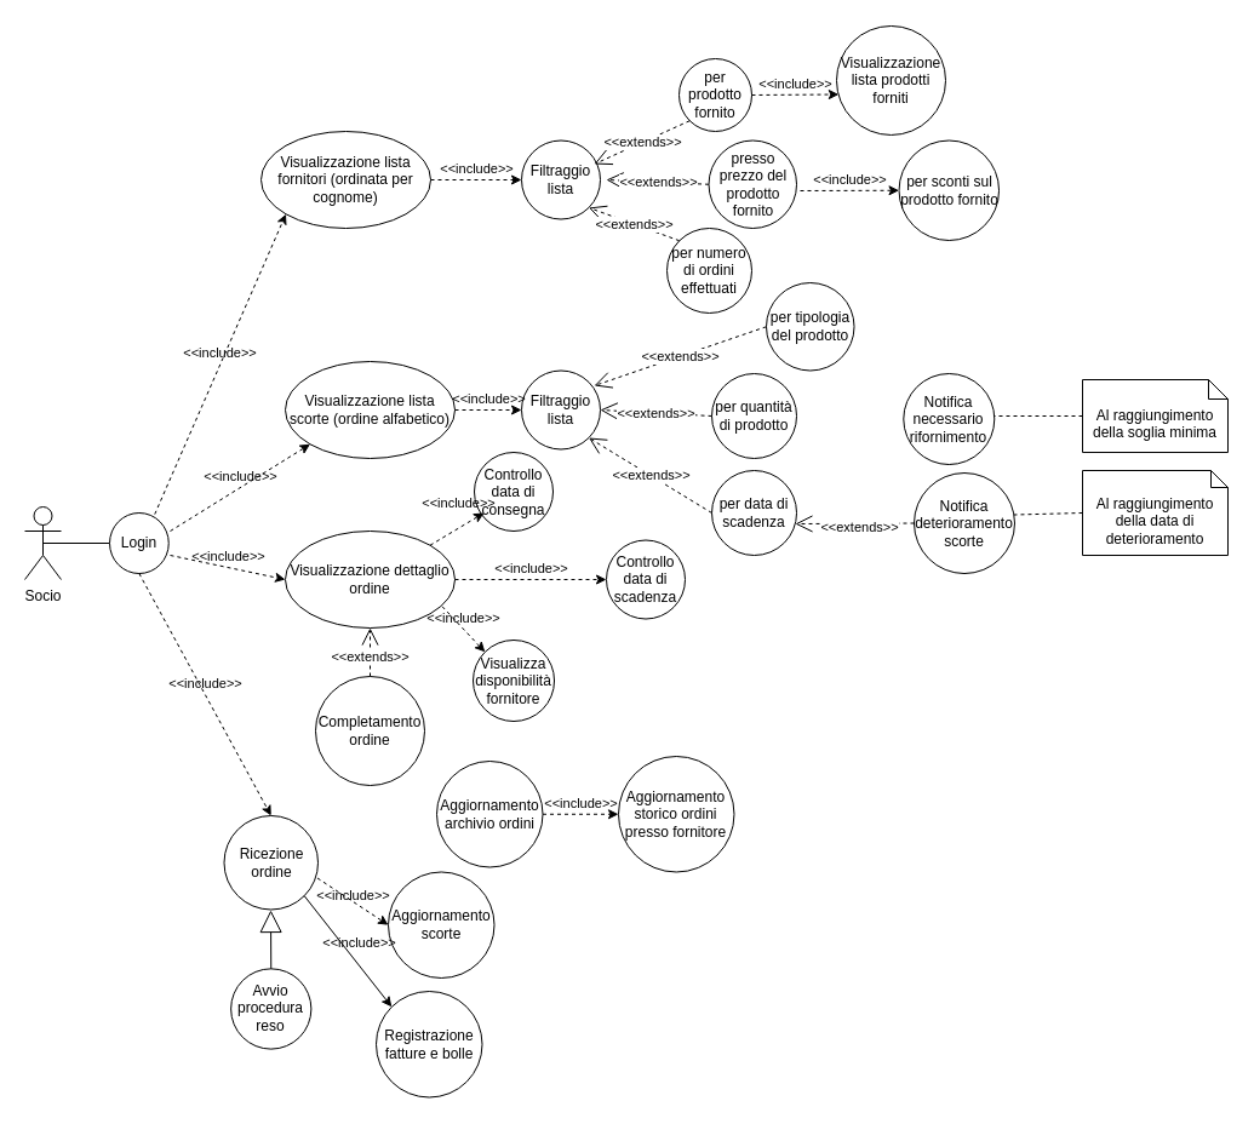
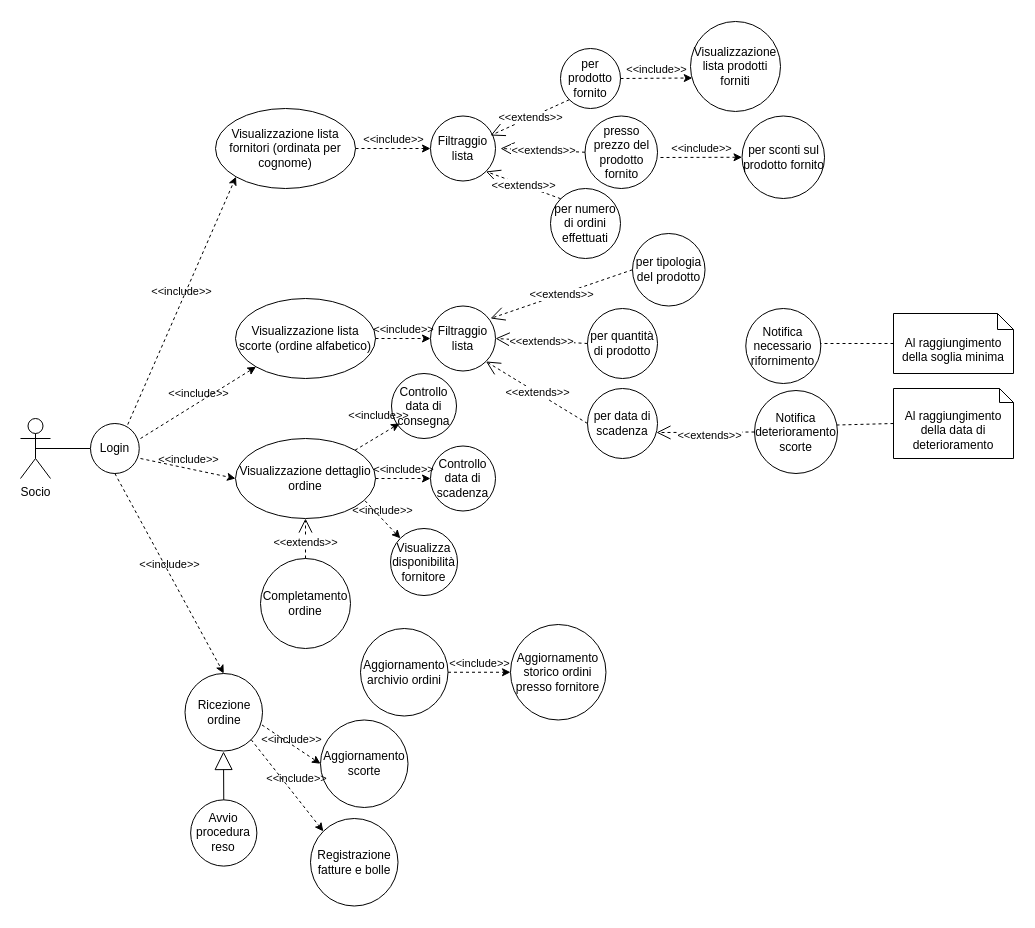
  <mxCell id="0" />
  <mxCell id="1" parent="0" />
  <mxCell id="2" value="Socio" style="shape=umlActor;verticalLabelPosition=bottom;verticalAlign=top;html=1;outlineConnect=0;labelBackgroundColor=none;labelBorderColor=none;" parent="1" vertex="1"><mxGeometry x="20" y="418" width="30" height="60" as="geometry" /></mxCell>
  <mxCell id="3" value="Visualizzazione lista fornitori (ordinata per cognome)" style="ellipse;whiteSpace=wrap;html=1;" parent="1" vertex="1"><mxGeometry x="215" y="108" width="140" height="80" as="geometry" /></mxCell>
  <mxCell id="4" value="Filtraggio lista" style="ellipse;whiteSpace=wrap;html=1;aspect=fixed;" parent="1" vertex="1"><mxGeometry x="430" y="115.5" width="65" height="65" as="geometry" /></mxCell>
  <mxCell id="5" value="&amp;lt;&amp;lt;include&amp;gt;&amp;gt;" style="html=1;verticalAlign=bottom;labelBackgroundColor=none;endArrow=classic;endFill=1;dashed=1;rounded=0;entryX=0;entryY=0.5;entryDx=0;entryDy=0;exitX=1;exitY=0.5;exitDx=0;exitDy=0;" parent="1" source="3" target="4" edge="1"><mxGeometry width="160" relative="1" as="geometry"><mxPoint x="310" y="238" as="sourcePoint" /><mxPoint x="305" y="198" as="targetPoint" /><Array as="points" /></mxGeometry></mxCell>
  <mxCell id="6" value="per prodotto fornito" style="ellipse;whiteSpace=wrap;html=1;aspect=fixed;" parent="1" vertex="1"><mxGeometry x="560" y="48" width="60" height="60" as="geometry" /></mxCell>
  <mxCell id="7" value="&amp;lt;&amp;lt;extends&amp;gt;&amp;gt;" style="endArrow=open;dashed=1;endFill=0;endSize=12;html=1;rounded=0;exitX=0;exitY=1;exitDx=0;exitDy=0;entryX=1;entryY=0;entryDx=0;entryDy=0;" parent="1" source="6" edge="1"><mxGeometry width="160" relative="1" as="geometry"><mxPoint x="563.07" y="468" as="sourcePoint" /><mxPoint x="490.001" y="135.019" as="targetPoint" /></mxGeometry></mxCell>
  <mxCell id="8" value="presso prezzo del prodotto fornito" style="ellipse;whiteSpace=wrap;html=1;aspect=fixed;" parent="1" vertex="1"><mxGeometry x="584.52" y="115.5" width="72.5" height="72.5" as="geometry" /></mxCell>
  <mxCell id="9" value="&amp;lt;&amp;lt;extends&amp;gt;&amp;gt;" style="endArrow=open;dashed=1;endFill=0;endSize=12;html=1;rounded=0;exitX=0;exitY=0.5;exitDx=0;exitDy=0;entryX=1;entryY=0.5;entryDx=0;entryDy=0;" parent="1" source="8" edge="1"><mxGeometry width="160" relative="1" as="geometry"><mxPoint x="602.59" y="539.49" as="sourcePoint" /><mxPoint x="500" y="148" as="targetPoint" /></mxGeometry></mxCell>
  <mxCell id="10" value="per numero di ordini effettuati" style="ellipse;whiteSpace=wrap;html=1;aspect=fixed;" parent="1" vertex="1"><mxGeometry x="550" y="188" width="70" height="70" as="geometry" /></mxCell>
  <mxCell id="11" value="&amp;lt;&amp;lt;extends&amp;gt;&amp;gt;" style="endArrow=open;dashed=1;endFill=0;endSize=12;html=1;rounded=0;exitX=0;exitY=0;exitDx=0;exitDy=0;entryX=1;entryY=1;entryDx=0;entryDy=0;" parent="1" source="10" target="4" edge="1"><mxGeometry width="160" relative="1" as="geometry"><mxPoint x="578.07" y="604.49" as="sourcePoint" /><mxPoint x="475.48" y="213" as="targetPoint" /></mxGeometry></mxCell>
  <mxCell id="12" value="per sconti sul prodotto fornito" style="ellipse;whiteSpace=wrap;html=1;aspect=fixed;" parent="1" vertex="1"><mxGeometry x="741.54" y="115.5" width="82.5" height="82.5" as="geometry" /></mxCell>
  <mxCell id="13" value="Visualizzazione lista prodotti forniti" style="ellipse;whiteSpace=wrap;html=1;aspect=fixed;" parent="1" vertex="1"><mxGeometry x="690" y="20.98" width="90" height="90" as="geometry" /></mxCell>
  <mxCell id="14" value="Visualizzazione lista scorte (ordine alfabetico)" style="ellipse;whiteSpace=wrap;html=1;" parent="1" vertex="1"><mxGeometry x="235" y="298" width="140" height="80" as="geometry" /></mxCell>
  <mxCell id="15" value="Filtraggio lista" style="ellipse;whiteSpace=wrap;html=1;aspect=fixed;" parent="1" vertex="1"><mxGeometry x="430" y="305.5" width="65" height="65" as="geometry" /></mxCell>
  <mxCell id="16" value="&amp;lt;&amp;lt;include&amp;gt;&amp;gt;" style="html=1;verticalAlign=bottom;labelBackgroundColor=none;endArrow=classic;endFill=1;dashed=1;rounded=0;entryX=0;entryY=0.5;entryDx=0;entryDy=0;exitX=1;exitY=0.5;exitDx=0;exitDy=0;" parent="1" source="14" target="15" edge="1"><mxGeometry width="160" relative="1" as="geometry"><mxPoint x="330" y="428" as="sourcePoint" /><mxPoint x="325" y="388" as="targetPoint" /><Array as="points" /></mxGeometry></mxCell>
  <mxCell id="17" value="per tipologia del prodotto" style="ellipse;whiteSpace=wrap;html=1;aspect=fixed;" parent="1" vertex="1"><mxGeometry x="632.02" y="233" width="72.5" height="72.5" as="geometry" /></mxCell>
  <mxCell id="18" value="&amp;lt;&amp;lt;extends&amp;gt;&amp;gt;" style="endArrow=open;dashed=1;endFill=0;endSize=12;html=1;rounded=0;exitX=0;exitY=0.5;exitDx=0;exitDy=0;entryX=0.923;entryY=0.192;entryDx=0;entryDy=0;entryPerimeter=0;" parent="1" source="17" target="15" edge="1"><mxGeometry width="160" relative="1" as="geometry"><mxPoint x="622.59" y="729.49" as="sourcePoint" /><mxPoint x="520" y="338" as="targetPoint" /></mxGeometry></mxCell>
  <mxCell id="19" value="per data di scadenza" style="ellipse;whiteSpace=wrap;html=1;aspect=fixed;" parent="1" vertex="1"><mxGeometry x="587.02" y="388" width="70" height="70" as="geometry" /></mxCell>
  <mxCell id="20" value="&amp;lt;&amp;lt;extends&amp;gt;&amp;gt;" style="endArrow=open;dashed=1;endFill=0;endSize=12;html=1;rounded=0;exitX=0;exitY=0.5;exitDx=0;exitDy=0;entryX=1;entryY=1;entryDx=0;entryDy=0;" parent="1" source="19" target="15" edge="1"><mxGeometry width="160" relative="1" as="geometry"><mxPoint x="598.07" y="794.49" as="sourcePoint" /><mxPoint x="495.48" y="403" as="targetPoint" /></mxGeometry></mxCell>
  <mxCell id="21" value="per quantità di prodotto" style="ellipse;whiteSpace=wrap;html=1;aspect=fixed;" parent="1" vertex="1"><mxGeometry x="587.02" y="308" width="70" height="70" as="geometry" /></mxCell>
  <mxCell id="22" value="&amp;lt;&amp;lt;extends&amp;gt;&amp;gt;" style="endArrow=open;dashed=1;endFill=0;endSize=12;html=1;rounded=0;exitX=0;exitY=0.5;exitDx=0;exitDy=0;entryX=1;entryY=0.5;entryDx=0;entryDy=0;" parent="1" source="21" target="15" edge="1"><mxGeometry width="160" relative="1" as="geometry"><mxPoint x="608.07" y="724.49" as="sourcePoint" /><mxPoint x="460" y="331" as="targetPoint" /></mxGeometry></mxCell>
  <mxCell id="23" value="Al raggiungimento della soglia minima" style="shape=note2;boundedLbl=1;whiteSpace=wrap;html=1;size=16;verticalAlign=top;align=center;" parent="1" vertex="1"><mxGeometry x="893" y="313" width="120" height="60" as="geometry" /></mxCell>
  <mxCell id="24" value="" style="endArrow=none;dashed=1;html=1;rounded=0;entryX=0;entryY=0.5;entryDx=0;entryDy=0;entryPerimeter=0;exitX=1;exitY=0.5;exitDx=0;exitDy=0;" parent="1" target="23" edge="1"><mxGeometry width="50" height="50" relative="1" as="geometry"><mxPoint x="800" y="343" as="sourcePoint" /><mxPoint x="862.98" y="320.5" as="targetPoint" /><Array as="points"><mxPoint x="832.98" y="343" /></Array></mxGeometry></mxCell>
  <mxCell id="25" value="Al raggiungimento della data di deterioramento" style="shape=note2;boundedLbl=1;whiteSpace=wrap;html=1;size=14;verticalAlign=top;align=center;" parent="1" vertex="1"><mxGeometry x="893" y="388" width="120" height="70" as="geometry" /></mxCell>
  <mxCell id="26" value="" style="endArrow=none;dashed=1;html=1;rounded=0;entryX=0;entryY=0.5;entryDx=0;entryDy=0;entryPerimeter=0;exitX=1;exitY=0.5;exitDx=0;exitDy=0;" parent="1" target="25" edge="1"><mxGeometry width="50" height="50" relative="1" as="geometry"><mxPoint x="800" y="425.5" as="sourcePoint" /><mxPoint x="863" y="403" as="targetPoint" /></mxGeometry></mxCell>
  <mxCell id="27" value="Visualizzazione dettaglio ordine" style="ellipse;whiteSpace=wrap;html=1;" parent="1" vertex="1"><mxGeometry x="235" y="438" width="140" height="80" as="geometry" /></mxCell>
  <mxCell id="28" value="" style="endArrow=none;html=1;rounded=0;entryX=0;entryY=0.5;entryDx=0;entryDy=0;exitX=0.5;exitY=0.5;exitDx=0;exitDy=0;exitPerimeter=0;" parent="1" source="2" target="49" edge="1"><mxGeometry width="50" height="50" relative="1" as="geometry"><mxPoint x="20" y="448" as="sourcePoint" /><mxPoint x="90" y="448" as="targetPoint" /></mxGeometry></mxCell>
  <mxCell id="29" value="Visualizza disponibilità fornitore" style="ellipse;whiteSpace=wrap;html=1;aspect=fixed;" parent="1" vertex="1"><mxGeometry x="390" y="528" width="67.02" height="67.02" as="geometry" /></mxCell>
  <mxCell id="30" value="&amp;lt;&amp;lt;include&amp;gt;&amp;gt;" style="html=1;verticalAlign=bottom;labelBackgroundColor=none;endArrow=classic;endFill=1;dashed=1;rounded=0;entryX=0;entryY=0;entryDx=0;entryDy=0;exitX=0.925;exitY=0.778;exitDx=0;exitDy=0;exitPerimeter=0;" parent="1" source="27" target="29" edge="1"><mxGeometry width="160" relative="1" as="geometry"><mxPoint x="374.998" y="636.639" as="sourcePoint" /><mxPoint x="415.67" y="605.02" as="targetPoint" /><Array as="points" /></mxGeometry></mxCell>
  <mxCell id="31" value="&amp;lt;&amp;lt;include&amp;gt;&amp;gt;" style="html=1;verticalAlign=bottom;labelBackgroundColor=none;endArrow=classic;endFill=1;dashed=1;rounded=0;entryX=0.02;entryY=0.628;entryDx=0;entryDy=0;exitX=1;exitY=0.5;exitDx=0;exitDy=0;entryPerimeter=0;" parent="1" source="6" target="13" edge="1"><mxGeometry width="160" relative="1" as="geometry"><mxPoint x="632.02" y="74.99" as="sourcePoint" /><mxPoint x="682.02" y="33.99" as="targetPoint" /><Array as="points" /></mxGeometry></mxCell>
  <mxCell id="32" value="&amp;lt;&amp;lt;include&amp;gt;&amp;gt;" style="html=1;verticalAlign=bottom;labelBackgroundColor=none;endArrow=classic;endFill=1;dashed=1;rounded=0;entryX=0;entryY=0.5;entryDx=0;entryDy=0;" parent="1" target="12" edge="1"><mxGeometry width="160" relative="1" as="geometry"><mxPoint x="660" y="157" as="sourcePoint" /><mxPoint x="743.02" y="142" as="targetPoint" /><Array as="points" /></mxGeometry></mxCell>
- <mxCell id="33" value="Controllo data di scadenza" style="ellipse;whiteSpace=wrap;html=1;aspect=fixed;" parent="1" vertex="1"><mxGeometry x="500" y="445.5" width="65" height="65" as="geometry" /></mxCell>
+ <mxCell id="33" value="Controllo data di scadenza" style="ellipse;whiteSpace=wrap;html=1;aspect=fixed;" parent="1" vertex="1"><mxGeometry x="430" y="445.5" width="65" height="65" as="geometry" /></mxCell>
  <mxCell id="34" value="&amp;lt;&amp;lt;include&amp;gt;&amp;gt;" style="html=1;verticalAlign=bottom;labelBackgroundColor=none;endArrow=classic;endFill=1;dashed=1;rounded=0;entryX=0;entryY=0.5;entryDx=0;entryDy=0;exitX=0;exitY=0.5;exitDx=0;exitDy=0;" parent="1" target="33" edge="1"><mxGeometry width="160" relative="1" as="geometry"><mxPoint x="375" y="478" as="sourcePoint" /><mxPoint x="325" y="528" as="targetPoint" /><Array as="points" /></mxGeometry></mxCell>
  <mxCell id="35" value="Controllo data di consegna" style="ellipse;whiteSpace=wrap;html=1;aspect=fixed;" parent="1" vertex="1"><mxGeometry x="391" y="373" width="65" height="65" as="geometry" /></mxCell>
  <mxCell id="36" value="&amp;lt;&amp;lt;include&amp;gt;&amp;gt;" style="html=1;verticalAlign=bottom;labelBackgroundColor=none;endArrow=classic;endFill=1;dashed=1;rounded=0;entryX=0.123;entryY=0.769;entryDx=0;entryDy=0;exitX=1;exitY=0;exitDx=0;exitDy=0;entryPerimeter=0;" parent="1" source="27" target="35" edge="1"><mxGeometry x="0.315" y="10" width="160" relative="1" as="geometry"><mxPoint x="327.02" y="410.5" as="sourcePoint" /><mxPoint x="277.02" y="460.5" as="targetPoint" /><Array as="points" /><mxPoint as="offset" /></mxGeometry></mxCell>
  <mxCell id="37" value="Completamento ordine" style="ellipse;whiteSpace=wrap;html=1;aspect=fixed;" parent="1" vertex="1"><mxGeometry x="260" y="558" width="90" height="90" as="geometry" /></mxCell>
  <mxCell id="38" value="&amp;lt;&amp;lt;extends&amp;gt;&amp;gt;" style="endArrow=open;dashed=1;endFill=0;endSize=12;html=1;rounded=0;exitX=0.5;exitY=0;exitDx=0;exitDy=0;entryX=0.5;entryY=1;entryDx=0;entryDy=0;" parent="1" source="37" target="27" edge="1"><mxGeometry x="-0.2" width="160" relative="1" as="geometry"><mxPoint x="304.56" y="991.49" as="sourcePoint" /><mxPoint x="246.49" y="518" as="targetPoint" /><mxPoint as="offset" /></mxGeometry></mxCell>
  <mxCell id="39" value="Aggiornamento scorte" style="ellipse;whiteSpace=wrap;html=1;aspect=fixed;" parent="1" vertex="1"><mxGeometry x="320" y="719.49" width="87.5" height="87.5" as="geometry" /></mxCell>
  <mxCell id="40" value="&amp;lt;&amp;lt;include&amp;gt;&amp;gt;" style="html=1;verticalAlign=bottom;labelBackgroundColor=none;endArrow=classic;endFill=1;dashed=1;rounded=0;entryX=0;entryY=0.5;entryDx=0;entryDy=0;exitX=0.993;exitY=0.664;exitDx=0;exitDy=0;exitPerimeter=0;" parent="1" source="44" target="39" edge="1"><mxGeometry x="0.043" y="-4" width="160" relative="1" as="geometry"><mxPoint x="262.26" y="706.75" as="sourcePoint" /><mxPoint x="212.26" y="760.25" as="targetPoint" /><Array as="points" /><mxPoint x="1" as="offset" /></mxGeometry></mxCell>
  <mxCell id="41" value="Aggiornamento archivio ordini" style="ellipse;whiteSpace=wrap;html=1;aspect=fixed;" parent="1" vertex="1"><mxGeometry x="360" y="628" width="87.5" height="87.5" as="geometry" /></mxCell>
  <mxCell id="42" value="Aggiornamento storico ordini presso fornitore" style="ellipse;whiteSpace=wrap;html=1;aspect=fixed;" parent="1" vertex="1"><mxGeometry x="510" y="624.01" width="95.48" height="95.48" as="geometry" /></mxCell>
  <mxCell id="43" value="&amp;lt;&amp;lt;include&amp;gt;&amp;gt;" style="html=1;verticalAlign=bottom;labelBackgroundColor=none;endArrow=classic;endFill=1;dashed=1;rounded=0;entryX=0;entryY=0.5;entryDx=0;entryDy=0;exitX=1;exitY=0.5;exitDx=0;exitDy=0;" parent="1" source="41" target="42" edge="1"><mxGeometry width="160" relative="1" as="geometry"><mxPoint x="332.02" y="795.5" as="sourcePoint" /><mxPoint x="344.28" y="859" as="targetPoint" /><Array as="points" /></mxGeometry></mxCell>
  <mxCell id="44" value="Ricezione ordine" style="ellipse;whiteSpace=wrap;html=1;aspect=fixed;" parent="1" vertex="1"><mxGeometry x="184.51" y="673" width="77.5" height="77.5" as="geometry" /></mxCell>
  <mxCell id="45" value="Avvio procedura reso" style="ellipse;whiteSpace=wrap;html=1;aspect=fixed;" parent="1" vertex="1"><mxGeometry x="190.13" y="799.35" width="66.25" height="66.25" as="geometry" /></mxCell>
  <mxCell id="46" value="Registrazione fatture e bolle" style="ellipse;whiteSpace=wrap;html=1;aspect=fixed;" parent="1" vertex="1"><mxGeometry x="310" y="818" width="87.5" height="87.5" as="geometry" /></mxCell>
- <mxCell id="47" value="&amp;lt;&amp;lt;include&amp;gt;&amp;gt;" style="html=1;verticalAlign=bottom;labelBackgroundColor=none;endArrow=classic;endFill=1;dashed=0;rounded=0;entryX=0;entryY=0;entryDx=0;entryDy=0;exitX=1;exitY=1;exitDx=0;exitDy=0;" parent="1" source="44" target="46" edge="1"><mxGeometry x="0.136" y="6" width="160" relative="1" as="geometry"><mxPoint x="536.17" y="828.005" as="sourcePoint" /><mxPoint x="464" y="841.39" as="targetPoint" /><Array as="points" /><mxPoint as="offset" /></mxGeometry></mxCell>
+ <mxCell id="47" value="&amp;lt;&amp;lt;include&amp;gt;&amp;gt;" style="html=1;verticalAlign=bottom;labelBackgroundColor=none;endArrow=classic;endFill=1;dashed=1;rounded=0;entryX=0;entryY=0;entryDx=0;entryDy=0;exitX=1;exitY=1;exitDx=0;exitDy=0;" parent="1" source="44" target="46" edge="1"><mxGeometry x="0.136" y="6" width="160" relative="1" as="geometry"><mxPoint x="536.17" y="828.005" as="sourcePoint" /><mxPoint x="464" y="841.39" as="targetPoint" /><Array as="points" /><mxPoint as="offset" /></mxGeometry></mxCell>
  <mxCell id="48" value="" style="endArrow=block;endSize=16;endFill=0;html=1;rounded=0;exitX=0.5;exitY=0;exitDx=0;exitDy=0;" parent="1" source="45" edge="1"><mxGeometry width="160" relative="1" as="geometry"><mxPoint x="220.13" y="929.35" as="sourcePoint" /><mxPoint x="223" y="751" as="targetPoint" /></mxGeometry></mxCell>
  <mxCell id="49" value="Login" style="ellipse;whiteSpace=wrap;html=1;" parent="1" vertex="1"><mxGeometry x="90" y="423" width="48.75" height="50" as="geometry" /></mxCell>
  <mxCell id="50" value="&amp;lt;&amp;lt;include&amp;gt;&amp;gt;" style="html=1;verticalAlign=bottom;labelBackgroundColor=none;endArrow=classic;endFill=1;dashed=1;rounded=0;entryX=0;entryY=1;entryDx=0;entryDy=0;exitX=0.764;exitY=0.021;exitDx=0;exitDy=0;exitPerimeter=0;" parent="1" source="49" target="3" edge="1"><mxGeometry width="160" relative="1" as="geometry"><mxPoint x="126.25" y="478" as="sourcePoint" /><mxPoint x="226.25" y="388" as="targetPoint" /><Array as="points" /></mxGeometry></mxCell>
  <mxCell id="51" value="&amp;lt;&amp;lt;include&amp;gt;&amp;gt;" style="html=1;verticalAlign=bottom;labelBackgroundColor=none;endArrow=classic;endFill=1;dashed=1;rounded=0;entryX=0;entryY=1;entryDx=0;entryDy=0;" parent="1" target="14" edge="1"><mxGeometry width="160" relative="1" as="geometry"><mxPoint x="140" y="438" as="sourcePoint" /><mxPoint x="246" y="186" as="targetPoint" /><Array as="points" /></mxGeometry></mxCell>
  <mxCell id="52" value="&amp;lt;&amp;lt;include&amp;gt;&amp;gt;" style="html=1;verticalAlign=bottom;labelBackgroundColor=none;endArrow=classic;endFill=1;dashed=1;rounded=0;entryX=0;entryY=0.5;entryDx=0;entryDy=0;" parent="1" target="27" edge="1"><mxGeometry width="160" relative="1" as="geometry"><mxPoint x="140" y="458" as="sourcePoint" /><mxPoint x="266" y="376" as="targetPoint" /><Array as="points" /></mxGeometry></mxCell>
  <mxCell id="53" value="&amp;lt;&amp;lt;include&amp;gt;&amp;gt;" style="html=1;verticalAlign=bottom;labelBackgroundColor=none;endArrow=classic;endFill=1;dashed=1;rounded=0;entryX=0.5;entryY=0;entryDx=0;entryDy=0;exitX=0.5;exitY=1;exitDx=0;exitDy=0;" parent="1" source="49" target="44" edge="1"><mxGeometry width="160" relative="1" as="geometry"><mxPoint x="149" y="458" as="sourcePoint" /><mxPoint x="245" y="488" as="targetPoint" /><Array as="points" /></mxGeometry></mxCell>
  <mxCell id="54" value="Notifica necessario rifornimento" style="ellipse;whiteSpace=wrap;html=1;aspect=fixed;" parent="1" vertex="1"><mxGeometry x="745.29" y="308" width="75" height="75" as="geometry" /></mxCell>
  <mxCell id="55" value="Notifica deterioramento scorte" style="ellipse;whiteSpace=wrap;html=1;aspect=fixed;" parent="1" vertex="1"><mxGeometry x="754" y="390.02" width="82.98" height="82.98" as="geometry" /></mxCell>
  <mxCell id="56" value="&amp;lt;&amp;lt;extends&amp;gt;&amp;gt;" style="endArrow=open;dashed=1;endFill=0;endSize=12;html=1;rounded=0;exitX=0;exitY=0.5;exitDx=0;exitDy=0;entryX=0.985;entryY=0.629;entryDx=0;entryDy=0;entryPerimeter=0;" edge="1" parent="1" source="55" target="19"><mxGeometry x="-0.072" y="3" width="160" relative="1" as="geometry"><mxPoint x="730" y="426" as="sourcePoint" /><mxPoint x="660" y="418" as="targetPoint" /><mxPoint as="offset" /></mxGeometry></mxCell>
